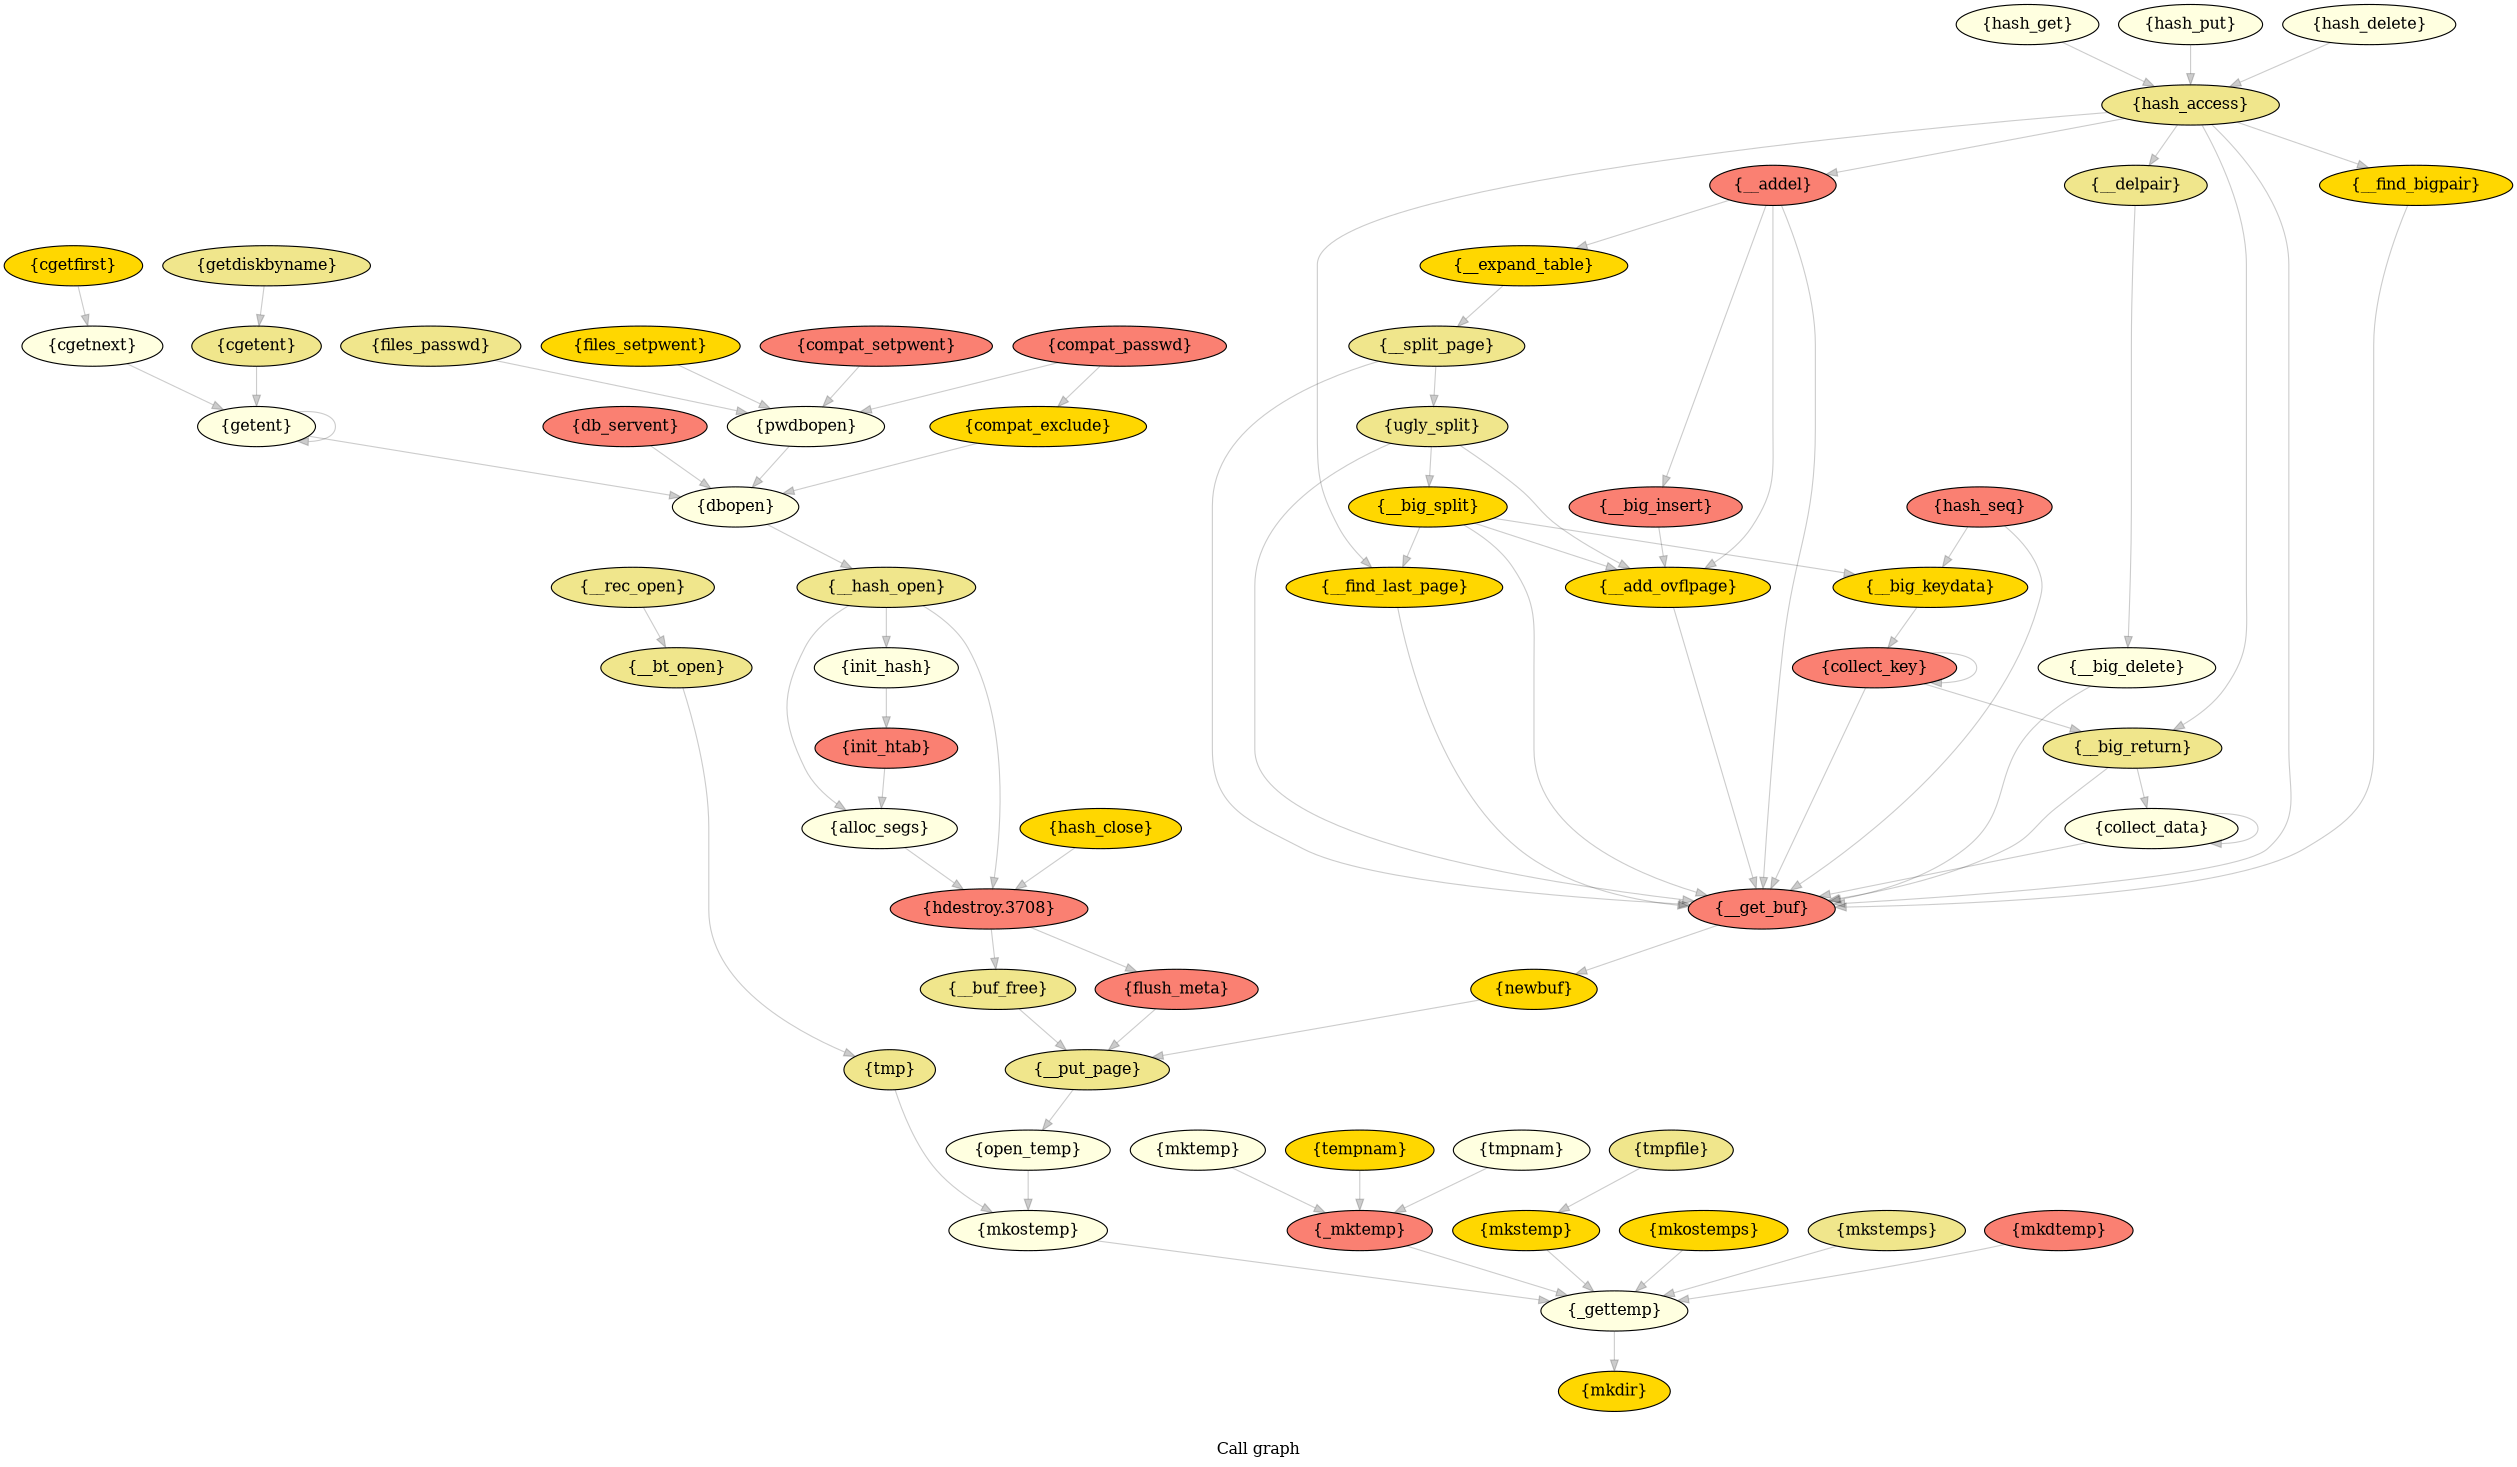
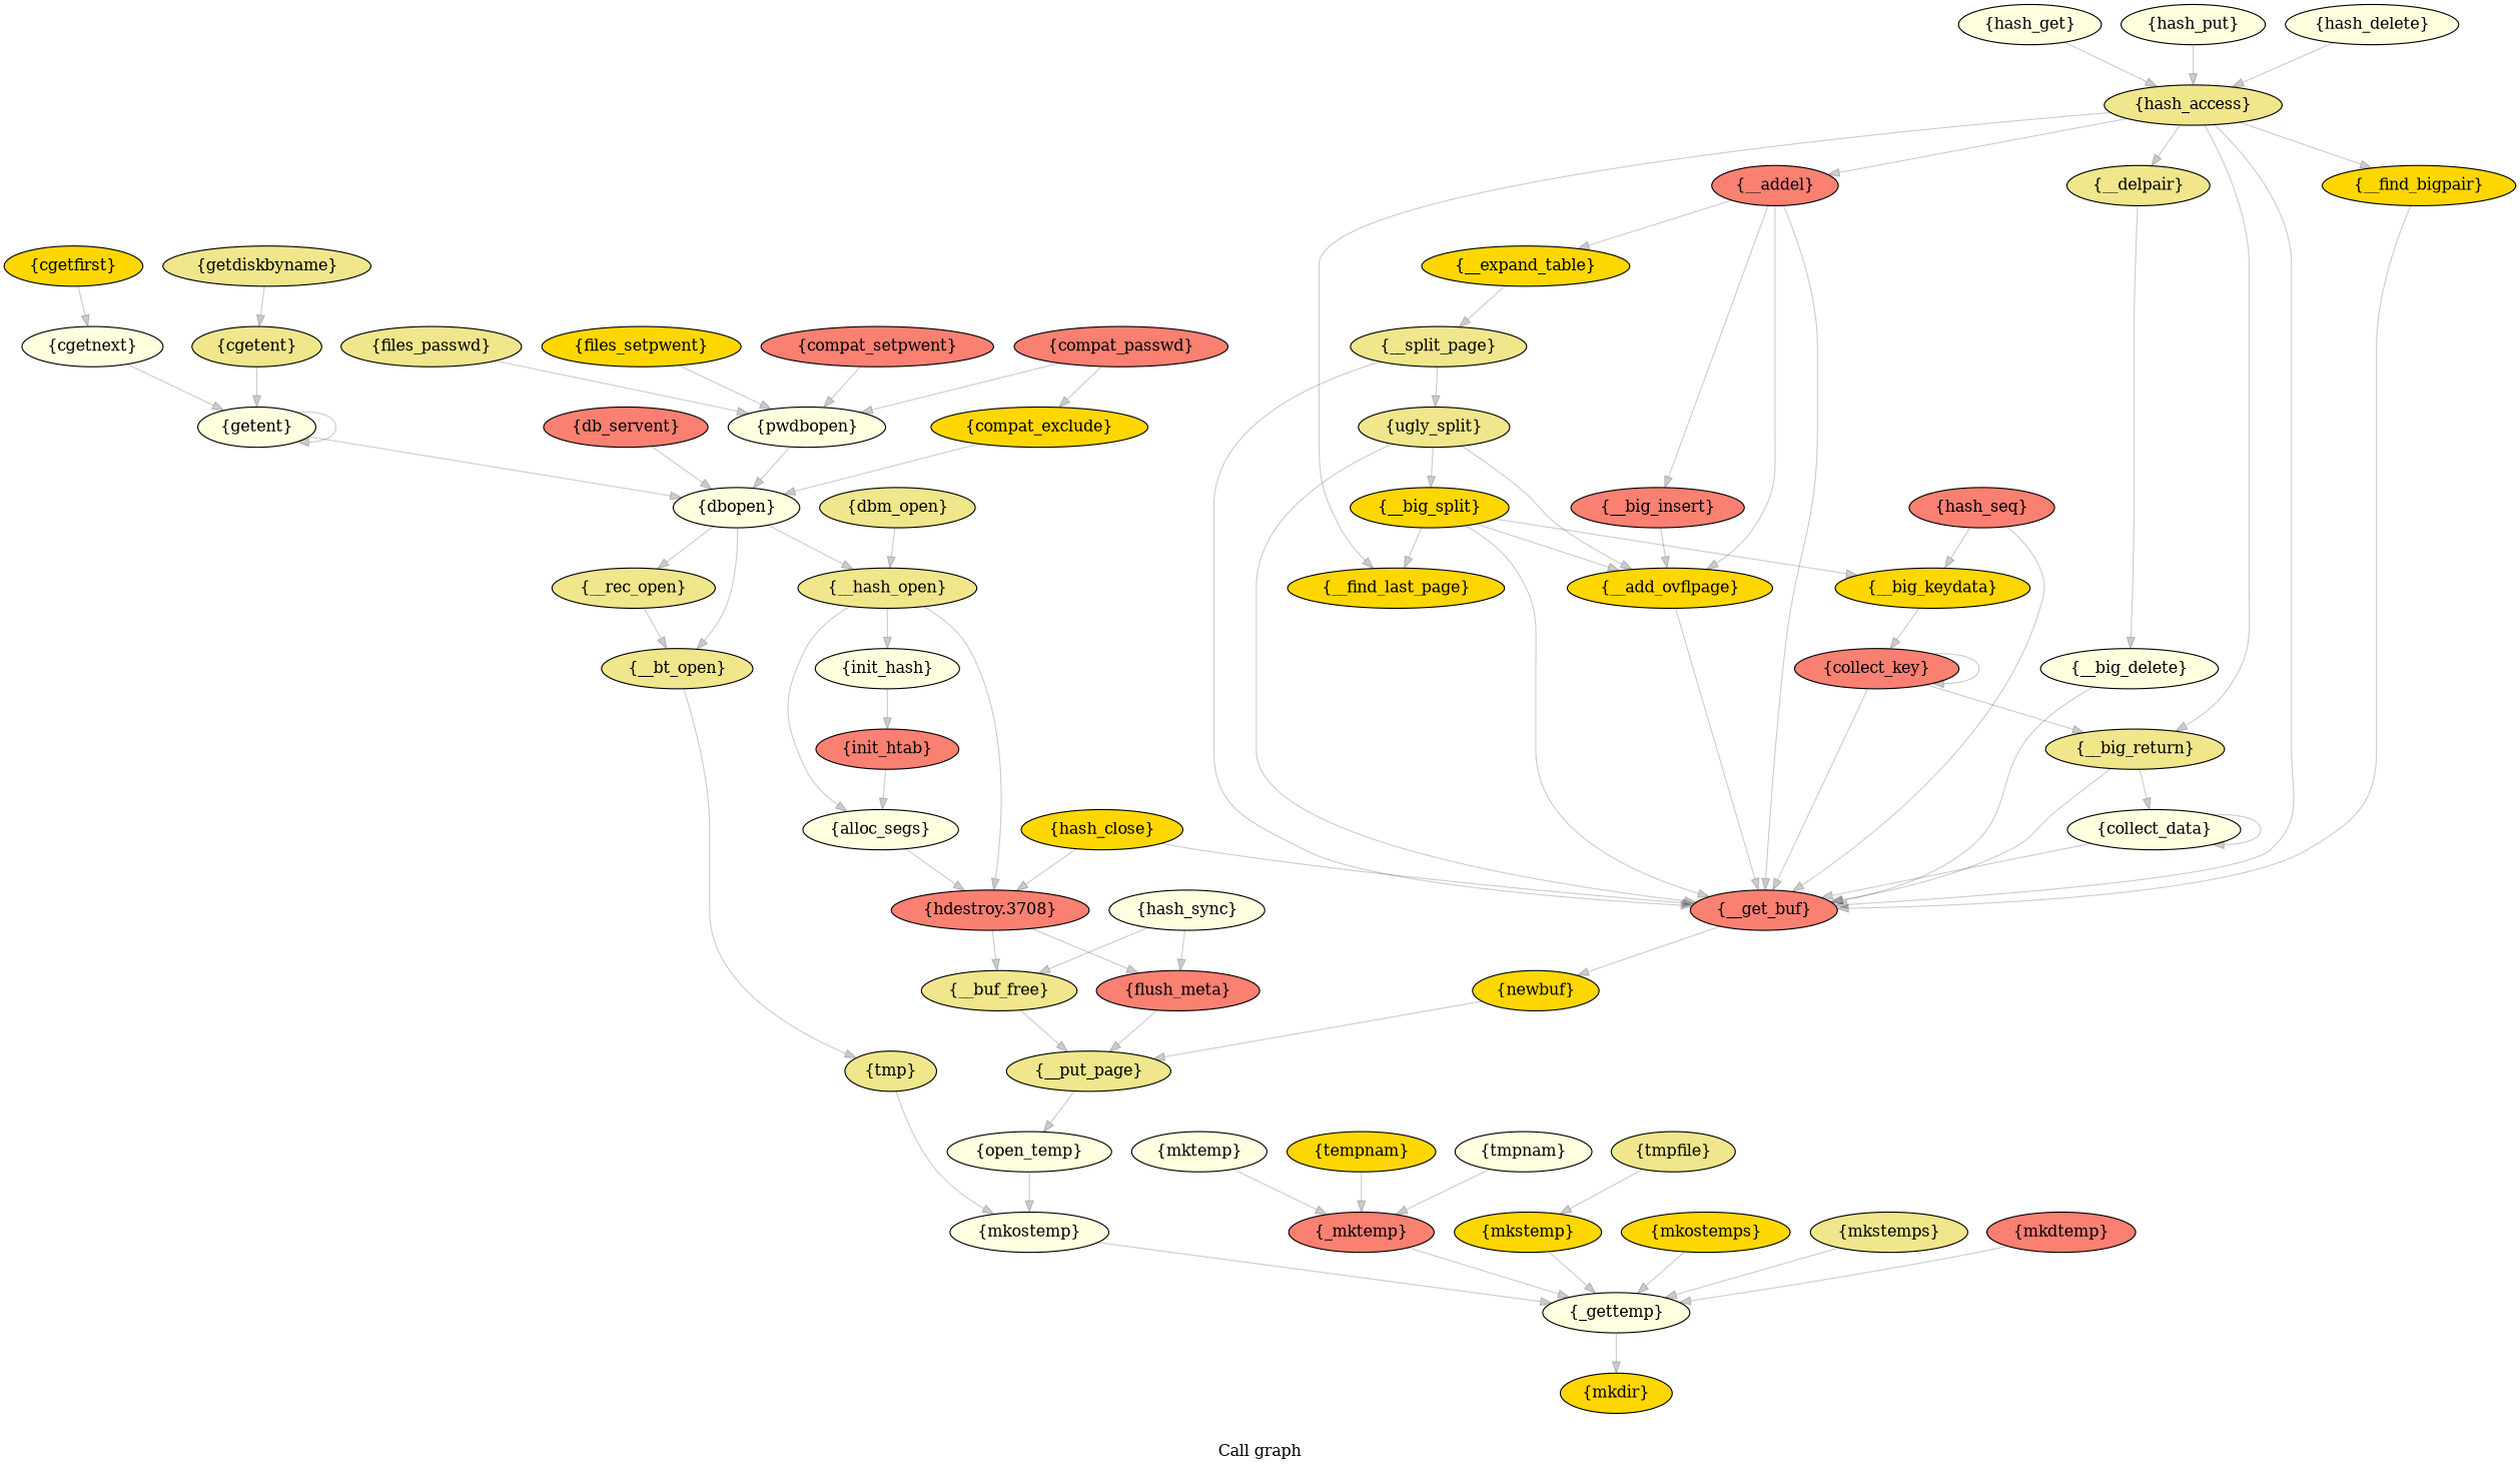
  digraph {
    label="Call graph"
    node [fillcolor=khaki style=filled]
    edge [color="#00000033"]
    n1 [label="{__bt_open}"]
    n2 [label="{tmp}"]
    n3 [fillcolor=lightyellow label="{mkostemp}"]
    n4 [fillcolor=lightyellow label="{_gettemp}"]
    n5 [label="{__rec_open}"]
    n6 [fillcolor=lightyellow label="{collect_data}"]
    n7 [fillcolor=salmon label="{__get_buf}"]
    n8 [fillcolor=gold label="{newbuf}"]
    n9 [label="{__put_page}"]
    n10 [fillcolor=salmon label="{__big_insert}"]
    n11 [fillcolor=gold label="{__add_ovflpage}"]
+   n12 [fillcolor=lightyellow label="{hash_sync}"]
    n13 [label="{__buf_free}"]
    n14 [fillcolor=salmon label="{flush_meta}"]
    n15 [fillcolor=lightyellow label="{open_temp}"]
    n16 [fillcolor=lightyellow label="{mktemp}"]
    n17 [fillcolor=salmon label="{_mktemp}"]
    n18 [fillcolor=gold label="{mkdir}"]
    n19 [fillcolor=lightyellow label="{pwdbopen}"]
    n20 [fillcolor=lightyellow label="{dbopen}"]
    n21 [label="{__hash_open}"]
    n22 [fillcolor=lightyellow label="{init_hash}"]
    n23 [fillcolor=lightyellow label="{alloc_segs}"]
    n24 [fillcolor=salmon label="{hdestroy.3708}"]
    n25 [fillcolor=salmon label="{compat_passwd}"]
    n26 [fillcolor=gold label="{compat_exclude}"]
    n27 [fillcolor=gold label="{mkstemp}"]
    n28 [fillcolor=salmon label="{init_htab}"]
    n29 [fillcolor=gold label="{mkostemps}"]
    n30 [fillcolor=lightyellow label="{__big_delete}"]
    n31 [fillcolor=salmon label="{__addel}"]
    n32 [fillcolor=gold label="{__expand_table}"]
    n33 [label="{__split_page}"]
    n34 [label="{ugly_split}"]
    n35 [fillcolor=lightyellow label="{hash_get}"]
    n36 [label="{hash_access}"]
    n37 [label="{__big_return}"]
    n38 [fillcolor=gold label="{__find_last_page}"]
    n39 [fillcolor=gold label="{__find_bigpair}"]
    n40 [label="{__delpair}"]
    n41 [fillcolor=lightyellow label="{getent}"]
    n42 [label="{cgetent}"]
    n43 [fillcolor=gold label="{__big_split}"]
    n44 [label="{files_passwd}"]
    n45 [fillcolor=salmon label="{collect_key}"]
    n46 [fillcolor=gold label="{__big_keydata}"]
    n47 [label="{mkstemps}"]
+   n48 [label="{dbm_open}"]
    n49 [fillcolor=gold label="{tempnam}"]
    n50 [fillcolor=gold label="{hash_close}"]
    n51 [fillcolor=salmon label="{hash_seq}"]
    n52 [fillcolor=gold label="{files_setpwent}"]
    n53 [fillcolor=lightyellow label="{tmpnam}"]
    n54 [fillcolor=salmon label="{compat_setpwent}"]
    n55 [fillcolor=salmon label="{db_servent}"]
    n56 [fillcolor=lightyellow label="{cgetnext}"]
    n57 [fillcolor=lightyellow label="{hash_put}"]
    n58 [fillcolor=salmon label="{mkdtemp}"]
    n59 [fillcolor=lightyellow label="{hash_delete}"]
    n60 [fillcolor=gold label="{cgetfirst}"]
    n61 [label="{tmpfile}"]
    n62 [label="{getdiskbyname}"]
    n1 -> n2
    n2 -> n3
    n3 -> n4
    n4 -> n18
    n5 -> n1
    n6 -> n6
    n6 -> n7
    n7 -> n8
    n8 -> n9
    n9 -> n15
    n10 -> n11
    n11 -> n7
+   n12 -> n13
+   n12 -> n14
    n13 -> n9
    n14 -> n9
    n15 -> n3
    n16 -> n17
    n17 -> n4
    n19 -> n20
+   n20 -> n1
+   n20 -> n5
    n20 -> n21
    n21 -> n22
    n21 -> n23
    n21 -> n24
    n22 -> n28
    n23 -> n24
    n24 -> n13
    n24 -> n14
    n25 -> n19
    n25 -> n26
    n26 -> n20
    n27 -> n4
    n28 -> n23
    n29 -> n4
    n30 -> n7
    n31 -> n7
    n31 -> n10
    n31 -> n11
    n31 -> n32
    n32 -> n33
    n33 -> n7
    n33 -> n34
    n34 -> n7
    n34 -> n11
    n34 -> n43
    n35 -> n36
    n36 -> n7
    n36 -> n31
    n36 -> n37
    n36 -> n38
    n36 -> n39
    n36 -> n40
    n37 -> n6
    n37 -> n7
-   n38 -> n7
+   n50 -> n7
    n39 -> n7
    n40 -> n30
    n41 -> n20
    n41 -> n41
    n42 -> n41
    n43 -> n7
    n43 -> n11
    n43 -> n38
    n43 -> n46
    n44 -> n19
    n45 -> n7
    n45 -> n37
    n45 -> n45
    n46 -> n45
    n47 -> n4
+   n48 -> n21
    n49 -> n17
    n50 -> n24
    n51 -> n7
    n51 -> n46
    n52 -> n19
    n53 -> n17
    n54 -> n19
    n55 -> n20
    n56 -> n41
    n57 -> n36
    n58 -> n4
    n59 -> n36
    n60 -> n56
    n61 -> n27
    n62 -> n42
  }
